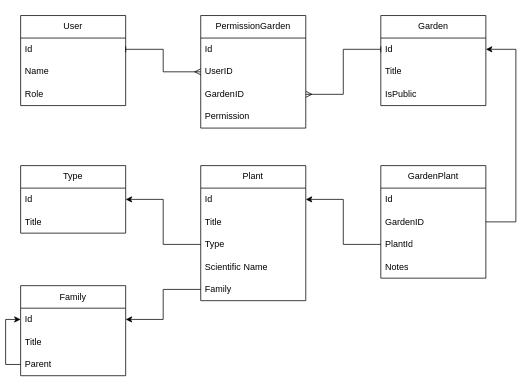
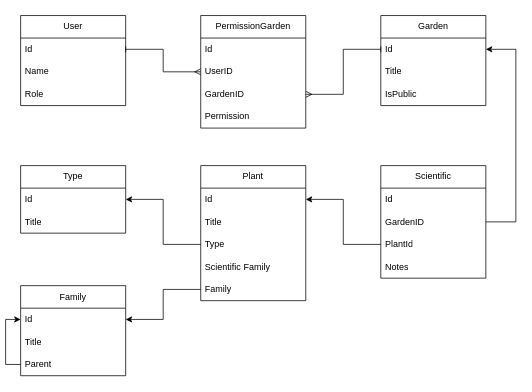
  <mxCell id="0" />
  <mxCell id="1" parent="0" />
  <mxCell id="2" value="User" style="swimlane;fontStyle=0;childLayout=stackLayout;horizontal=1;startSize=30;horizontalStack=0;resizeParent=1;resizeParentMax=0;resizeLast=0;collapsible=1;marginBottom=0;whiteSpace=wrap;html=1;" vertex="1" parent="1"><mxGeometry x="20" y="20" width="140" height="120" as="geometry" /></mxCell>
  <mxCell id="3" value="Id" style="text;strokeColor=none;fillColor=none;align=left;verticalAlign=middle;spacingLeft=4;spacingRight=4;overflow=hidden;points=[[0,0.5],[1,0.5]];portConstraint=eastwest;rotatable=0;whiteSpace=wrap;html=1;" vertex="1" parent="2"><mxGeometry y="30" width="140" height="30" as="geometry" /></mxCell>
  <mxCell id="4" value="Name" style="text;strokeColor=none;fillColor=none;align=left;verticalAlign=middle;spacingLeft=4;spacingRight=4;overflow=hidden;points=[[0,0.5],[1,0.5]];portConstraint=eastwest;rotatable=0;whiteSpace=wrap;html=1;" vertex="1" parent="2"><mxGeometry y="60" width="140" height="30" as="geometry" /></mxCell>
  <mxCell id="5" value="Role" style="text;strokeColor=none;fillColor=none;align=left;verticalAlign=middle;spacingLeft=4;spacingRight=4;overflow=hidden;points=[[0,0.5],[1,0.5]];portConstraint=eastwest;rotatable=0;whiteSpace=wrap;html=1;" vertex="1" parent="2"><mxGeometry y="90" width="140" height="30" as="geometry" /></mxCell>
  <mxCell id="6" value="Garden" style="swimlane;fontStyle=0;childLayout=stackLayout;horizontal=1;startSize=30;horizontalStack=0;resizeParent=1;resizeParentMax=0;resizeLast=0;collapsible=1;marginBottom=0;whiteSpace=wrap;html=1;" vertex="1" parent="1"><mxGeometry x="500" y="20" width="140" height="120" as="geometry" /></mxCell>
  <mxCell id="7" value="Id" style="text;strokeColor=none;fillColor=none;align=left;verticalAlign=middle;spacingLeft=4;spacingRight=4;overflow=hidden;points=[[0,0.5],[1,0.5]];portConstraint=eastwest;rotatable=0;whiteSpace=wrap;html=1;" vertex="1" parent="6"><mxGeometry y="30" width="140" height="30" as="geometry" /></mxCell>
  <mxCell id="8" value="Title" style="text;strokeColor=none;fillColor=none;align=left;verticalAlign=middle;spacingLeft=4;spacingRight=4;overflow=hidden;points=[[0,0.5],[1,0.5]];portConstraint=eastwest;rotatable=0;whiteSpace=wrap;html=1;" vertex="1" parent="6"><mxGeometry y="60" width="140" height="30" as="geometry" /></mxCell>
  <mxCell id="9" value="IsPublic" style="text;strokeColor=none;fillColor=none;align=left;verticalAlign=middle;spacingLeft=4;spacingRight=4;overflow=hidden;points=[[0,0.5],[1,0.5]];portConstraint=eastwest;rotatable=0;whiteSpace=wrap;html=1;" vertex="1" parent="6"><mxGeometry y="90" width="140" height="30" as="geometry" /></mxCell>
  <mxCell id="10" value="Plant" style="swimlane;fontStyle=0;childLayout=stackLayout;horizontal=1;startSize=30;horizontalStack=0;resizeParent=1;resizeParentMax=0;resizeLast=0;collapsible=1;marginBottom=0;whiteSpace=wrap;html=1;" vertex="1" parent="1"><mxGeometry y="220" width="140" height="180" as="geometry" x="260" /></mxCell>
  <mxCell id="11" value="Id" style="text;strokeColor=none;fillColor=none;align=left;verticalAlign=middle;spacingLeft=4;spacingRight=4;overflow=hidden;points=[[0,0.5],[1,0.5]];portConstraint=eastwest;rotatable=0;whiteSpace=wrap;html=1;" vertex="1" parent="10"><mxGeometry y="30" width="140" height="30" as="geometry" /></mxCell>
  <mxCell id="12" value="Title" style="text;strokeColor=none;fillColor=none;align=left;verticalAlign=middle;spacingLeft=4;spacingRight=4;overflow=hidden;points=[[0,0.5],[1,0.5]];portConstraint=eastwest;rotatable=0;whiteSpace=wrap;html=1;" vertex="1" parent="10"><mxGeometry y="60" width="140" height="30" as="geometry" /></mxCell>
  <mxCell id="13" value="Type" style="text;strokeColor=none;fillColor=none;align=left;verticalAlign=middle;spacingLeft=4;spacingRight=4;overflow=hidden;points=[[0,0.5],[1,0.5]];portConstraint=eastwest;rotatable=0;whiteSpace=wrap;html=1;" vertex="1" parent="10"><mxGeometry y="90" width="140" height="30" as="geometry" /></mxCell>
- <mxCell id="14" value="Scientific Name" style="text;strokeColor=none;fillColor=none;align=left;verticalAlign=middle;spacingLeft=4;spacingRight=4;overflow=hidden;points=[[0,0.5],[1,0.5]];portConstraint=eastwest;rotatable=0;whiteSpace=wrap;html=1;" vertex="1" parent="10"><mxGeometry y="120" width="140" height="30" as="geometry" /></mxCell>
+ <mxCell id="14" value="Scientific Family" style="text;strokeColor=none;fillColor=none;align=left;verticalAlign=middle;spacingLeft=4;spacingRight=4;overflow=hidden;points=[[0,0.5],[1,0.5]];portConstraint=eastwest;rotatable=0;whiteSpace=wrap;html=1;" vertex="1" parent="10"><mxGeometry y="120" width="140" height="30" as="geometry" /></mxCell>
  <mxCell id="15" value="Family" style="text;strokeColor=none;fillColor=none;align=left;verticalAlign=middle;spacingLeft=4;spacingRight=4;overflow=hidden;points=[[0,0.5],[1,0.5]];portConstraint=eastwest;rotatable=0;whiteSpace=wrap;html=1;" vertex="1" parent="10"><mxGeometry y="150" width="140" height="30" as="geometry" /></mxCell>
  <mxCell id="16" value="Type" style="swimlane;fontStyle=0;childLayout=stackLayout;horizontal=1;startSize=30;horizontalStack=0;resizeParent=1;resizeParentMax=0;resizeLast=0;collapsible=1;marginBottom=0;whiteSpace=wrap;html=1;" vertex="1" parent="1"><mxGeometry x="20" y="220" width="140" height="90" as="geometry" /></mxCell>
  <mxCell id="17" value="Id" style="text;strokeColor=none;fillColor=none;align=left;verticalAlign=middle;spacingLeft=4;spacingRight=4;overflow=hidden;points=[[0,0.5],[1,0.5]];portConstraint=eastwest;rotatable=0;whiteSpace=wrap;html=1;" vertex="1" parent="16"><mxGeometry y="30" width="140" height="30" as="geometry" /></mxCell>
  <mxCell id="18" value="Title" style="text;strokeColor=none;fillColor=none;align=left;verticalAlign=middle;spacingLeft=4;spacingRight=4;overflow=hidden;points=[[0,0.5],[1,0.5]];portConstraint=eastwest;rotatable=0;whiteSpace=wrap;html=1;" vertex="1" parent="16"><mxGeometry y="60" width="140" height="30" as="geometry" /></mxCell>
  <mxCell id="19" value="PermissionGarden" style="swimlane;fontStyle=0;childLayout=stackLayout;horizontal=1;startSize=30;horizontalStack=0;resizeParent=1;resizeParentMax=0;resizeLast=0;collapsible=1;marginBottom=0;whiteSpace=wrap;html=1;" vertex="1" parent="1"><mxGeometry y="20" width="140" height="150" as="geometry" x="260" /></mxCell>
  <mxCell id="20" value="Id" style="text;strokeColor=none;fillColor=none;align=left;verticalAlign=middle;spacingLeft=4;spacingRight=4;overflow=hidden;points=[[0,0.5],[1,0.5]];portConstraint=eastwest;rotatable=0;whiteSpace=wrap;html=1;" vertex="1" parent="19"><mxGeometry y="30" width="140" height="30" as="geometry" /></mxCell>
  <mxCell id="21" value="UserID" style="text;strokeColor=none;fillColor=none;align=left;verticalAlign=middle;spacingLeft=4;spacingRight=4;overflow=hidden;points=[[0,0.5],[1,0.5]];portConstraint=eastwest;rotatable=0;whiteSpace=wrap;html=1;" vertex="1" parent="19"><mxGeometry y="60" width="140" height="30" as="geometry" /></mxCell>
  <mxCell id="22" value="GardenID" style="text;strokeColor=none;fillColor=none;align=left;verticalAlign=middle;spacingLeft=4;spacingRight=4;overflow=hidden;points=[[0,0.5],[1,0.5]];portConstraint=eastwest;rotatable=0;whiteSpace=wrap;html=1;" vertex="1" parent="19"><mxGeometry y="90" width="140" height="30" as="geometry" /></mxCell>
  <mxCell id="23" value="Permission" style="text;strokeColor=none;fillColor=none;align=left;verticalAlign=middle;spacingLeft=4;spacingRight=4;overflow=hidden;points=[[0,0.5],[1,0.5]];portConstraint=eastwest;rotatable=0;whiteSpace=wrap;html=1;" vertex="1" parent="19"><mxGeometry y="120" width="140" height="30" as="geometry" /></mxCell>
  <mxCell id="24" style="edgeStyle=orthogonalEdgeStyle;rounded=0;orthogonalLoop=1;jettySize=auto;html=1;startArrow=ERmany;startFill=0;endArrow=baseDash;endFill=0;" edge="1" parent="1" source="21" target="3"><mxGeometry relative="1" as="geometry" /></mxCell>
  <mxCell id="25" style="edgeStyle=orthogonalEdgeStyle;rounded=0;orthogonalLoop=1;jettySize=auto;html=1;startArrow=ERmany;startFill=0;endArrow=baseDash;endFill=0;" edge="1" parent="1" source="22" target="7"><mxGeometry relative="1" as="geometry" /></mxCell>
  <mxCell id="26" style="edgeStyle=orthogonalEdgeStyle;rounded=0;orthogonalLoop=1;jettySize=auto;html=1;entryX=1;entryY=0.5;entryDx=0;entryDy=0;" edge="1" parent="1" source="13" target="17"><mxGeometry relative="1" as="geometry" /></mxCell>
- <mxCell id="27" value="GardenPlant" style="swimlane;fontStyle=0;childLayout=stackLayout;horizontal=1;startSize=30;horizontalStack=0;resizeParent=1;resizeParentMax=0;resizeLast=0;collapsible=1;marginBottom=0;whiteSpace=wrap;html=1;" vertex="1" parent="1"><mxGeometry x="500" y="220" width="140" height="150" as="geometry" /></mxCell>
+ <mxCell id="27" value="Scientific" style="swimlane;fontStyle=0;childLayout=stackLayout;horizontal=1;startSize=30;horizontalStack=0;resizeParent=1;resizeParentMax=0;resizeLast=0;collapsible=1;marginBottom=0;whiteSpace=wrap;html=1;" vertex="1" parent="1"><mxGeometry x="500" y="220" width="140" height="150" as="geometry" /></mxCell>
  <mxCell id="28" value="Id" style="text;strokeColor=none;fillColor=none;align=left;verticalAlign=middle;spacingLeft=4;spacingRight=4;overflow=hidden;points=[[0,0.5],[1,0.5]];portConstraint=eastwest;rotatable=0;whiteSpace=wrap;html=1;" vertex="1" parent="27"><mxGeometry y="30" width="140" height="30" as="geometry" /></mxCell>
  <mxCell id="29" value="GardenID" style="text;strokeColor=none;fillColor=none;align=left;verticalAlign=middle;spacingLeft=4;spacingRight=4;overflow=hidden;points=[[0,0.5],[1,0.5]];portConstraint=eastwest;rotatable=0;whiteSpace=wrap;html=1;" vertex="1" parent="27"><mxGeometry y="60" width="140" height="30" as="geometry" /></mxCell>
  <mxCell id="30" value="PlantId" style="text;strokeColor=none;fillColor=none;align=left;verticalAlign=middle;spacingLeft=4;spacingRight=4;overflow=hidden;points=[[0,0.5],[1,0.5]];portConstraint=eastwest;rotatable=0;whiteSpace=wrap;html=1;" vertex="1" parent="27"><mxGeometry y="90" width="140" height="30" as="geometry" /></mxCell>
  <mxCell id="31" value="Notes" style="text;strokeColor=none;fillColor=none;align=left;verticalAlign=middle;spacingLeft=4;spacingRight=4;overflow=hidden;points=[[0,0.5],[1,0.5]];portConstraint=eastwest;rotatable=0;whiteSpace=wrap;html=1;" vertex="1" parent="27"><mxGeometry y="120" width="140" height="30" as="geometry" /></mxCell>
  <mxCell id="32" style="edgeStyle=orthogonalEdgeStyle;rounded=0;orthogonalLoop=1;jettySize=auto;html=1;" edge="1" parent="1" source="29" target="7"><mxGeometry relative="1" as="geometry"><Array as="points"><mxPoint x="680" y="295" /><mxPoint x="680" y="65" /></Array></mxGeometry></mxCell>
  <mxCell id="33" style="edgeStyle=orthogonalEdgeStyle;rounded=0;orthogonalLoop=1;jettySize=auto;html=1;" edge="1" parent="1" source="30" target="11"><mxGeometry relative="1" as="geometry" /></mxCell>
  <mxCell id="34" value="Family" style="swimlane;fontStyle=0;childLayout=stackLayout;horizontal=1;startSize=30;horizontalStack=0;resizeParent=1;resizeParentMax=0;resizeLast=0;collapsible=1;marginBottom=0;whiteSpace=wrap;html=1;" vertex="1" parent="1"><mxGeometry x="20" y="380" width="140" height="120" as="geometry" /></mxCell>
  <mxCell id="35" value="Id" style="text;strokeColor=none;fillColor=none;align=left;verticalAlign=middle;spacingLeft=4;spacingRight=4;overflow=hidden;points=[[0,0.5],[1,0.5]];portConstraint=eastwest;rotatable=0;whiteSpace=wrap;html=1;" vertex="1" parent="34"><mxGeometry y="30" width="140" height="30" as="geometry" /></mxCell>
  <mxCell id="36" value="Title" style="text;strokeColor=none;fillColor=none;align=left;verticalAlign=middle;spacingLeft=4;spacingRight=4;overflow=hidden;points=[[0,0.5],[1,0.5]];portConstraint=eastwest;rotatable=0;whiteSpace=wrap;html=1;" vertex="1" parent="34"><mxGeometry y="60" width="140" height="30" as="geometry" /></mxCell>
  <mxCell id="37" style="edgeStyle=orthogonalEdgeStyle;rounded=0;orthogonalLoop=1;jettySize=auto;html=1;entryX=0;entryY=0.5;entryDx=0;entryDy=0;" edge="1" parent="34" source="38" target="35"><mxGeometry relative="1" as="geometry" /></mxCell>
  <mxCell id="38" value="Parent" style="text;strokeColor=none;fillColor=none;align=left;verticalAlign=middle;spacingLeft=4;spacingRight=4;overflow=hidden;points=[[0,0.5],[1,0.5]];portConstraint=eastwest;rotatable=0;whiteSpace=wrap;html=1;" vertex="1" parent="34"><mxGeometry y="90" width="140" height="30" as="geometry" /></mxCell>
  <mxCell id="39" style="edgeStyle=orthogonalEdgeStyle;rounded=0;orthogonalLoop=1;jettySize=auto;html=1;" edge="1" parent="1" source="15" target="35"><mxGeometry relative="1" as="geometry" /></mxCell>
